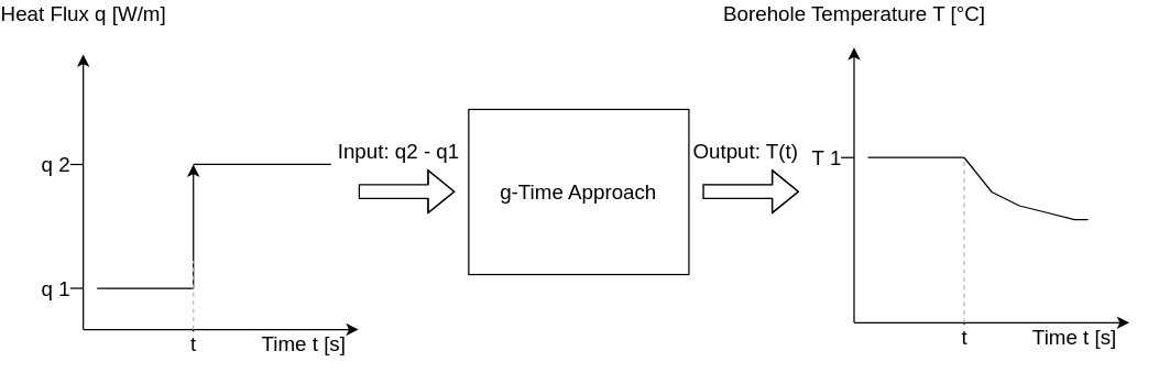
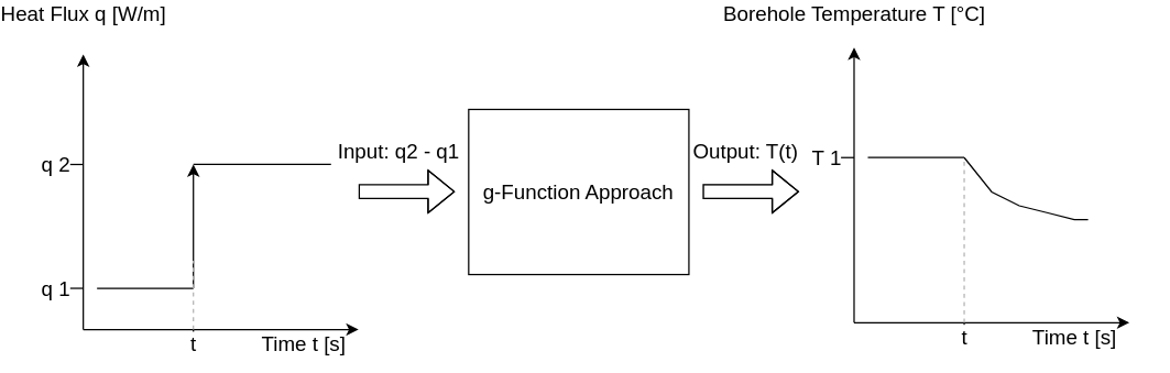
  <mxCell id="0" />
  <mxCell id="1" parent="0" />
- <mxCell id="2" value="g-Time Approach" style="rounded=0;whiteSpace=wrap;html=1;strokeColor=#000000;fontSize=15;" parent="1" vertex="1"><mxGeometry x="310" y="65" width="160" height="120" as="geometry" /></mxCell>
+ <mxCell id="2" value="g-Function Approach" style="rounded=0;whiteSpace=wrap;html=1;strokeColor=#000000;fontSize=15;" parent="1" vertex="1"><mxGeometry x="310" y="65" width="160" height="120" as="geometry" /></mxCell>
  <mxCell id="3" value="" style="group;fontSize=15;" parent="1" vertex="1" connectable="0"><mxGeometry x="20" y="25" width="190" height="210" as="geometry" /></mxCell>
  <mxCell id="4" value="Heat Flux q [W/m]" style="endArrow=classic;html=1;rounded=0;fontSize=15;" parent="3" edge="1"><mxGeometry x="1" y="30" width="50" height="50" relative="1" as="geometry"><mxPoint x="10" y="200" as="sourcePoint" /><mxPoint x="10" as="targetPoint" /><mxPoint x="30" y="-30" as="offset" /></mxGeometry></mxCell>
  <mxCell id="5" value="" style="endArrow=none;html=1;rounded=0;fontSize=15;" parent="3" edge="1"><mxGeometry width="50" height="50" relative="1" as="geometry"><mxPoint x="20" y="170" as="sourcePoint" /><mxPoint x="90" y="170" as="targetPoint" /></mxGeometry></mxCell>
  <mxCell id="6" value="" style="endArrow=none;html=1;rounded=0;fontSize=15;" parent="3" edge="1"><mxGeometry width="50" height="50" relative="1" as="geometry"><mxPoint x="90" y="80" as="sourcePoint" /><mxPoint x="190" y="80" as="targetPoint" /></mxGeometry></mxCell>
  <mxCell id="7" value="q 2" style="endArrow=none;html=1;rounded=0;fontSize=15;" parent="3" edge="1"><mxGeometry x="-1" y="-10" width="50" height="50" relative="1" as="geometry"><mxPoint y="80" as="sourcePoint" /><mxPoint x="10" y="80" as="targetPoint" /><mxPoint x="-10" y="-10" as="offset" /></mxGeometry></mxCell>
  <mxCell id="8" value="Time t [s]" style="endArrow=classic;html=1;rounded=0;fontSize=15;" parent="3" edge="1"><mxGeometry x="0.6" y="-10" width="50" height="50" relative="1" as="geometry"><mxPoint x="10" y="200" as="sourcePoint" /><mxPoint x="210" y="200" as="targetPoint" /><Array as="points"><mxPoint x="110" y="200" /></Array><mxPoint as="offset" /></mxGeometry></mxCell>
  <mxCell id="9" value="" style="endArrow=classic;html=1;rounded=0;fontSize=15;" parent="3" edge="1"><mxGeometry width="50" height="50" relative="1" as="geometry"><mxPoint x="90" y="170" as="sourcePoint" /><mxPoint x="90" y="80" as="targetPoint" /></mxGeometry></mxCell>
  <mxCell id="10" value="q 1" style="endArrow=none;html=1;rounded=0;fontSize=15;" parent="3" edge="1"><mxGeometry x="-1" y="-10" width="50" height="50" relative="1" as="geometry"><mxPoint y="170" as="sourcePoint" /><mxPoint x="10" y="170" as="targetPoint" /><mxPoint x="-10" y="-10" as="offset" /></mxGeometry></mxCell>
  <mxCell id="11" value="t" style="endArrow=none;html=1;rounded=0;fontSize=15;" parent="3" edge="1"><mxGeometry x="-1" width="50" height="50" relative="1" as="geometry"><mxPoint x="90" y="210" as="sourcePoint" /><mxPoint x="90" y="200" as="targetPoint" /><Array as="points"><mxPoint x="90" y="210" /></Array><mxPoint as="offset" /></mxGeometry></mxCell>
  <mxCell id="12" value="" style="endArrow=none;dashed=1;html=1;rounded=0;strokeColor=#B3B3B3;fontSize=15;" parent="3" edge="1"><mxGeometry width="50" height="50" relative="1" as="geometry"><mxPoint x="90" y="200" as="sourcePoint" /><mxPoint x="90" y="150" as="targetPoint" /></mxGeometry></mxCell>
  <mxCell id="13" value="" style="group;fontSize=15;" parent="1" vertex="1" connectable="0"><mxGeometry x="580" y="20" width="217.87" height="210" as="geometry" /></mxCell>
  <mxCell id="14" value="Borehole Temperature T [°C]" style="endArrow=classic;html=1;rounded=0;fontSize=15;" parent="13" edge="1"><mxGeometry x="1" y="25" width="50" height="50" relative="1" as="geometry"><mxPoint x="10" y="200" as="sourcePoint" /><mxPoint x="10" as="targetPoint" /><mxPoint x="25" y="-25" as="offset" /></mxGeometry></mxCell>
  <mxCell id="15" value="" style="endArrow=none;html=1;rounded=0;fontSize=15;" parent="13" edge="1"><mxGeometry width="50" height="50" relative="1" as="geometry"><mxPoint x="20" y="80" as="sourcePoint" /><mxPoint x="90" y="80" as="targetPoint" /></mxGeometry></mxCell>
  <mxCell id="16" value="" style="endArrow=none;html=1;rounded=0;fontSize=15;" parent="13" edge="1"><mxGeometry width="50" height="50" relative="1" as="geometry"><mxPoint x="90" y="80" as="sourcePoint" /><mxPoint x="180" y="125" as="targetPoint" /><Array as="points"><mxPoint x="110" y="105" /><mxPoint x="130" y="115" /><mxPoint x="150" y="120" /><mxPoint x="170" y="125" /></Array></mxGeometry></mxCell>
  <mxCell id="17" value="T 1" style="endArrow=none;html=1;rounded=0;fontSize=15;" parent="13" edge="1"><mxGeometry x="-1" y="-10" width="50" height="50" relative="1" as="geometry"><mxPoint y="80" as="sourcePoint" /><mxPoint x="10" y="80" as="targetPoint" /><mxPoint x="-10" y="-10" as="offset" /></mxGeometry></mxCell>
  <mxCell id="18" value="Time t [s]" style="endArrow=classic;html=1;rounded=0;fontSize=15;" parent="13" edge="1"><mxGeometry x="0.6" y="-10" width="50" height="50" relative="1" as="geometry"><mxPoint x="10" y="200" as="sourcePoint" /><mxPoint x="210" y="200" as="targetPoint" /><Array as="points"><mxPoint x="110" y="200" /></Array><mxPoint as="offset" /></mxGeometry></mxCell>
  <mxCell id="19" value="t" style="endArrow=none;html=1;rounded=0;fontSize=15;" parent="13" edge="1"><mxGeometry x="-1" width="50" height="50" relative="1" as="geometry"><mxPoint x="90" y="210" as="sourcePoint" /><mxPoint x="90" y="200" as="targetPoint" /><Array as="points"><mxPoint x="90" y="210" /></Array><mxPoint as="offset" /></mxGeometry></mxCell>
  <mxCell id="20" value="" style="endArrow=none;dashed=1;html=1;rounded=0;fillColor=#f5f5f5;strokeColor=#B3B3B3;fontSize=15;" parent="13" edge="1"><mxGeometry width="50" height="50" relative="1" as="geometry"><mxPoint x="90" y="200" as="sourcePoint" /><mxPoint x="90" y="80" as="targetPoint" /></mxGeometry></mxCell>
  <mxCell id="21" value="" style="shape=flexArrow;endArrow=classic;html=1;rounded=0;strokeColor=#000000;fontSize=15;" parent="1" edge="1"><mxGeometry width="50" height="50" relative="1" as="geometry"><mxPoint x="230" y="124.71" as="sourcePoint" /><mxPoint x="300" y="124.71" as="targetPoint" /><Array as="points"><mxPoint x="280" y="124.71" /></Array></mxGeometry></mxCell>
  <mxCell id="22" value="Input: q2 - q1&amp;nbsp;" style="edgeLabel;html=1;align=center;verticalAlign=middle;resizable=0;points=[];fontSize=15;" parent="21" vertex="1" connectable="0"><mxGeometry x="-0.049" y="5" relative="1" as="geometry"><mxPoint x="-3" y="-25" as="offset" /></mxGeometry></mxCell>
  <mxCell id="23" value="" style="shape=flexArrow;endArrow=classic;html=1;rounded=0;strokeColor=#B3B3B3;fontSize=15;" parent="1" edge="1"><mxGeometry width="50" height="50" relative="1" as="geometry"><mxPoint x="480" y="124.71" as="sourcePoint" /><mxPoint x="550" y="124.71" as="targetPoint" /><Array as="points"><mxPoint x="530" y="124.71" /></Array></mxGeometry></mxCell>
  <mxCell id="24" value="" style="shape=flexArrow;endArrow=classic;html=1;rounded=0;strokeColor=#000000;fontSize=15;" parent="1" edge="1"><mxGeometry width="50" height="50" relative="1" as="geometry"><mxPoint x="480" y="124.71" as="sourcePoint" /><mxPoint x="550" y="124.71" as="targetPoint" /><Array as="points"><mxPoint x="530" y="124.71" /></Array></mxGeometry></mxCell>
  <mxCell id="25" value="Output: T(t)" style="edgeLabel;html=1;align=center;verticalAlign=middle;resizable=0;points=[];fontSize=15;" parent="24" vertex="1" connectable="0"><mxGeometry x="-0.049" y="5" relative="1" as="geometry"><mxPoint x="-3" y="-25" as="offset" /></mxGeometry></mxCell>
